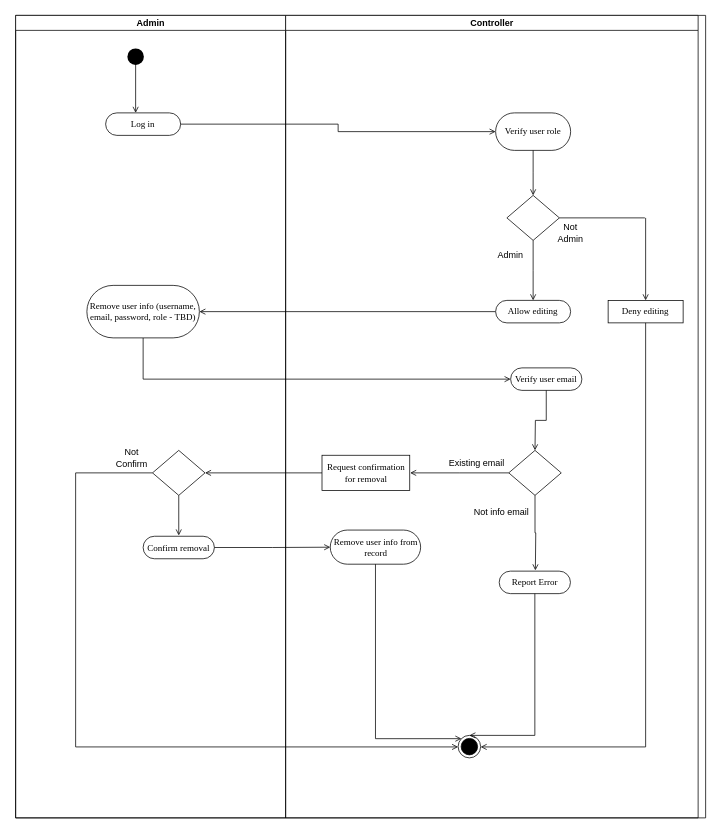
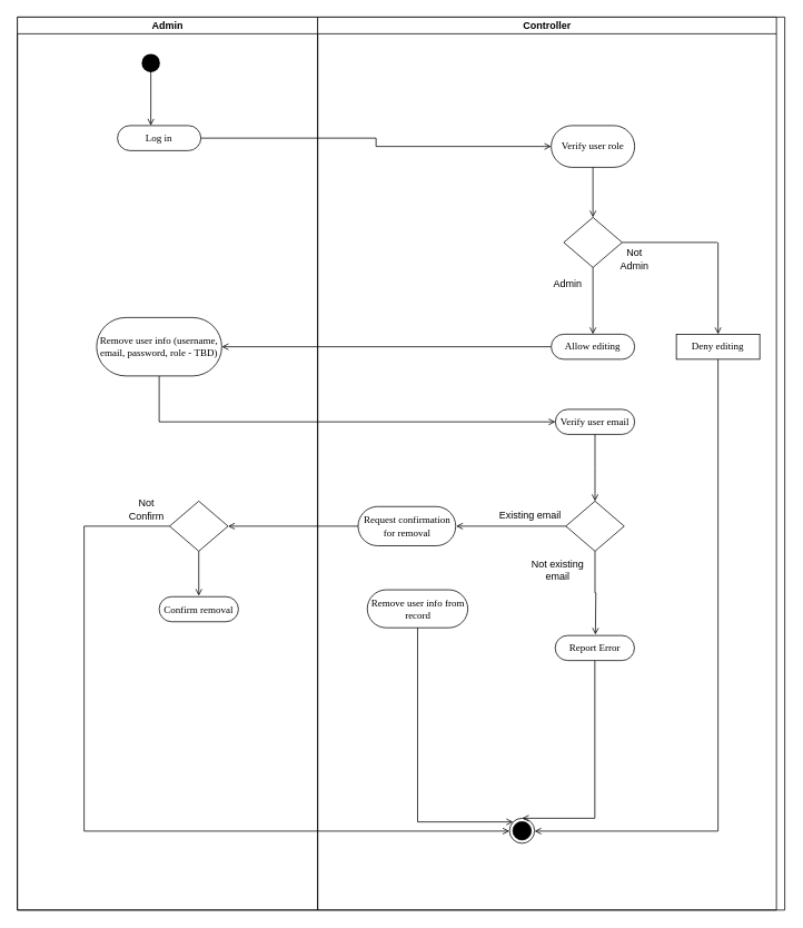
  <mxCell id="0" />
  <mxCell id="1" parent="0" />
  <mxCell id="2" value="" style="swimlane;html=1;childLayout=stackLayout;startSize=0;rounded=0;shadow=0;comic=0;labelBackgroundColor=none;strokeWidth=1;fontFamily=Verdana;fontSize=12;align=center;" vertex="1" parent="1"><mxGeometry x="20" y="20" width="920" height="1070" as="geometry" /></mxCell>
  <mxCell id="3" style="edgeStyle=none;rounded=0;html=1;labelBackgroundColor=none;startArrow=none;startFill=0;startSize=5;endArrow=classicThin;endFill=1;endSize=5;jettySize=auto;orthogonalLoop=1;strokeWidth=1;fontFamily=Verdana;fontSize=12" edge="1" parent="2"><mxGeometry relative="1" as="geometry"><mxPoint x="180" y="363.043" as="sourcePoint" /></mxGeometry></mxCell>
  <mxCell id="4" value="" style="edgeStyle=orthogonalEdgeStyle;rounded=0;orthogonalLoop=1;jettySize=auto;html=1;endArrow=open;endFill=0;" edge="1" parent="2" source="13" target="28"><mxGeometry relative="1" as="geometry" /></mxCell>
  <mxCell id="5" value="" style="edgeStyle=orthogonalEdgeStyle;rounded=0;orthogonalLoop=1;jettySize=auto;html=1;endArrow=open;endFill=0;" edge="1" parent="2" source="29" target="9"><mxGeometry relative="1" as="geometry" /></mxCell>
  <mxCell id="6" value="" style="edgeStyle=orthogonalEdgeStyle;rounded=0;orthogonalLoop=1;jettySize=auto;html=1;endArrow=open;endFill=0;" edge="1" parent="2" source="9" target="30"><mxGeometry relative="1" as="geometry"><Array as="points"><mxPoint x="170" y="485" /></Array></mxGeometry></mxCell>
  <mxCell id="7" value="Admin" style="swimlane;html=1;startSize=20;" vertex="1" parent="2"><mxGeometry width="360" height="1070" as="geometry"><mxRectangle width="30" height="1880" as="alternateBounds" /></mxGeometry></mxCell>
  <mxCell id="8" value="Not Confirm" style="text;html=1;strokeColor=none;fillColor=none;align=center;verticalAlign=middle;whiteSpace=wrap;rounded=0;" vertex="1" parent="7"><mxGeometry x="135" y="580" width="40" height="20" as="geometry" /></mxCell>
  <mxCell id="9" value="Remove user info (username, email, password, role - TBD)" style="rounded=1;whiteSpace=wrap;html=1;shadow=0;comic=0;labelBackgroundColor=none;strokeWidth=1;fontFamily=Verdana;fontSize=12;align=center;arcSize=50;" vertex="1" parent="7"><mxGeometry x="95" y="360" width="150" height="70" as="geometry" /></mxCell>
  <mxCell id="10" value="" style="group" vertex="1" connectable="0" parent="7"><mxGeometry x="120" y="130" width="100" height="30" as="geometry" /></mxCell>
  <mxCell id="11" value="" style="group" vertex="1" connectable="0" parent="10"><mxGeometry width="100" height="30" as="geometry" /></mxCell>
  <mxCell id="12" value="" style="group" vertex="1" connectable="0" parent="11"><mxGeometry width="100" height="30" as="geometry" /></mxCell>
  <mxCell id="13" value="Log in" style="rounded=1;whiteSpace=wrap;html=1;shadow=0;comic=0;labelBackgroundColor=none;strokeWidth=1;fontFamily=Verdana;fontSize=12;align=center;arcSize=50;" vertex="1" parent="12"><mxGeometry width="100" height="30" as="geometry" /></mxCell>
  <mxCell id="14" value="" style="ellipse;html=1;shape=startState;fillColor=#000000;strokeColor=none;" vertex="1" parent="7"><mxGeometry x="145" y="40" width="30" height="30" as="geometry" /></mxCell>
  <mxCell id="15" value="Controller" style="swimlane;html=1;startSize=20;" vertex="1" parent="2"><mxGeometry x="360" width="550" height="1070" as="geometry" /></mxCell>
  <mxCell id="16" value="" style="rhombus;whiteSpace=wrap;html=1;" vertex="1" parent="15"><mxGeometry x="-177.5" y="580" width="70" height="60" as="geometry" /></mxCell>
  <mxCell id="17" value="" style="group" vertex="1" connectable="0" parent="15"><mxGeometry x="-190" y="693.5" width="95" height="31" as="geometry" /></mxCell>
  <mxCell id="18" value="Confirm removal" style="rounded=1;whiteSpace=wrap;html=1;shadow=0;comic=0;labelBackgroundColor=none;strokeWidth=1;fontFamily=Verdana;fontSize=12;align=center;arcSize=50;" vertex="1" parent="17"><mxGeometry y="1" width="95" height="30" as="geometry" /></mxCell>
  <mxCell id="19" value="" style="edgeStyle=orthogonalEdgeStyle;rounded=0;orthogonalLoop=1;jettySize=auto;html=1;endArrow=open;endFill=0;" edge="1" parent="17"><mxGeometry relative="1" as="geometry"><mxPoint x="47.5" y="-53.5" as="sourcePoint" /><mxPoint x="47.5" as="targetPoint" /><Array as="points"><mxPoint x="47.5" /><mxPoint x="46.5" y="20" /></Array></mxGeometry></mxCell>
- <mxCell id="20" value="" style="edgeStyle=orthogonalEdgeStyle;rounded=0;orthogonalLoop=1;jettySize=auto;html=1;endArrow=open;endFill=0;" edge="1" parent="15" source="18" target="23"><mxGeometry relative="1" as="geometry" /></mxCell>
  <mxCell id="21" value="" style="edgeStyle=orthogonalEdgeStyle;rounded=0;orthogonalLoop=1;jettySize=auto;html=1;endArrow=open;endFill=0;entryX=1;entryY=0.5;entryDx=0;entryDy=0;" edge="1" parent="15" source="22" target="16"><mxGeometry relative="1" as="geometry"><mxPoint x="-134.5" y="610" as="targetPoint" /></mxGeometry></mxCell>
- <mxCell id="22" value="Request confirmation for removal" style="whiteSpace=wrap;html=1;shadow=0;comic=0;labelBackgroundColor=none;strokeWidth=1;fontFamily=Verdana;fontSize=12;align=center;arcSize=50;rounded=0;" vertex="1" parent="15"><mxGeometry x="48.5" y="586.5" width="117" height="47" as="geometry" /></mxCell>
+ <mxCell id="22" value="Request confirmation for removal" style="rounded=1;whiteSpace=wrap;html=1;shadow=0;comic=0;labelBackgroundColor=none;strokeWidth=1;fontFamily=Verdana;fontSize=12;align=center;arcSize=50;" vertex="1" parent="15"><mxGeometry x="48.5" y="586.5" width="117" height="47" as="geometry" /></mxCell>
  <mxCell id="23" value="Remove user info from record" style="rounded=1;whiteSpace=wrap;html=1;shadow=0;comic=0;labelBackgroundColor=none;strokeWidth=1;fontFamily=Verdana;fontSize=12;align=center;arcSize=50;" vertex="1" parent="15"><mxGeometry x="59.5" y="686.25" width="120.5" height="45.5" as="geometry" /></mxCell>
  <mxCell id="24" value="Existing email" style="text;html=1;strokeColor=none;fillColor=none;align=center;verticalAlign=middle;whiteSpace=wrap;rounded=0;" vertex="1" parent="15"><mxGeometry x="215" y="586.5" width="80" height="20" as="geometry" /></mxCell>
- <mxCell id="25" value="Not info email" style="text;html=1;strokeColor=none;fillColor=none;align=center;verticalAlign=middle;whiteSpace=wrap;rounded=0;" vertex="1" parent="15"><mxGeometry x="247.75" y="653" width="80" height="20" as="geometry" /></mxCell>
+ <mxCell id="25" value="Not existing email" style="text;html=1;strokeColor=none;fillColor=none;align=center;verticalAlign=middle;whiteSpace=wrap;rounded=0;" vertex="1" parent="15"><mxGeometry x="247.75" y="653" width="80" height="20" as="geometry" /></mxCell>
  <mxCell id="26" value="" style="group" vertex="1" connectable="0" parent="15"><mxGeometry x="284.75" y="740" width="95" height="31" as="geometry" /></mxCell>
  <mxCell id="27" value="Report Error" style="rounded=1;whiteSpace=wrap;html=1;shadow=0;comic=0;labelBackgroundColor=none;strokeWidth=1;fontFamily=Verdana;fontSize=12;align=center;arcSize=50;" vertex="1" parent="26"><mxGeometry y="1" width="95" height="30" as="geometry" /></mxCell>
  <mxCell id="28" value="Verify user role" style="rounded=1;whiteSpace=wrap;html=1;shadow=0;comic=0;labelBackgroundColor=none;strokeWidth=1;fontFamily=Verdana;fontSize=12;align=center;arcSize=50;" vertex="1" parent="15"><mxGeometry x="280" y="130" width="100" height="50" as="geometry" /></mxCell>
  <mxCell id="29" value="Allow editing" style="rounded=1;whiteSpace=wrap;html=1;shadow=0;comic=0;labelBackgroundColor=none;strokeWidth=1;fontFamily=Verdana;fontSize=12;align=center;arcSize=50;" vertex="1" parent="15"><mxGeometry x="280" y="380" width="100" height="30" as="geometry" /></mxCell>
- <mxCell id="30" value="Verify user email" style="rounded=1;whiteSpace=wrap;html=1;shadow=0;comic=0;labelBackgroundColor=none;strokeWidth=1;fontFamily=Verdana;fontSize=12;align=center;arcSize=50;" vertex="1" parent="15"><mxGeometry x="300" y="470" width="95" height="30" as="geometry" /></mxCell>
+ <mxCell id="30" value="Verify user email" style="rounded=1;whiteSpace=wrap;html=1;shadow=0;comic=0;labelBackgroundColor=none;strokeWidth=1;fontFamily=Verdana;fontSize=12;align=center;arcSize=50;" vertex="1" parent="15"><mxGeometry x="285" y="470" width="95" height="30" as="geometry" /></mxCell>
  <mxCell id="31" value="" style="rhombus;whiteSpace=wrap;html=1;" vertex="1" parent="15"><mxGeometry x="297.5" y="580" width="70" height="60" as="geometry" /></mxCell>
  <mxCell id="32" value="Deny editing" style="whiteSpace=wrap;html=1;shadow=0;comic=0;labelBackgroundColor=none;strokeWidth=1;fontFamily=Verdana;fontSize=12;align=center;arcSize=50;rounded=0;" vertex="1" parent="15"><mxGeometry x="430" y="380" width="100" height="30" as="geometry" /></mxCell>
  <mxCell id="33" value="Admin" style="text;html=1;strokeColor=none;fillColor=none;align=center;verticalAlign=middle;whiteSpace=wrap;rounded=0;" vertex="1" parent="15"><mxGeometry x="280" y="310" width="40" height="20" as="geometry" /></mxCell>
  <mxCell id="34" value="" style="rhombus;whiteSpace=wrap;html=1;" vertex="1" parent="15"><mxGeometry x="295" y="240" width="70" height="60" as="geometry" /></mxCell>
  <mxCell id="35" value="Not Admin" style="text;html=1;strokeColor=none;fillColor=none;align=center;verticalAlign=middle;whiteSpace=wrap;rounded=0;" vertex="1" parent="15"><mxGeometry x="360" y="280" width="40" height="20" as="geometry" /></mxCell>
  <mxCell id="36" value="" style="endArrow=none;html=1;exitX=1;exitY=0.5;exitDx=0;exitDy=0;" edge="1" parent="15" source="34"><mxGeometry width="50" height="50" relative="1" as="geometry"><mxPoint x="370" y="270" as="sourcePoint" /><mxPoint x="479" y="270" as="targetPoint" /></mxGeometry></mxCell>
  <mxCell id="37" value="" style="endArrow=open;html=1;entryX=0.5;entryY=0;entryDx=0;entryDy=0;endFill=0;" edge="1" parent="15" target="32"><mxGeometry width="50" height="50" relative="1" as="geometry"><mxPoint x="480" y="270" as="sourcePoint" /><mxPoint x="510" y="290" as="targetPoint" /></mxGeometry></mxCell>
  <mxCell id="38" value="" style="edgeStyle=orthogonalEdgeStyle;rounded=0;orthogonalLoop=1;jettySize=auto;html=1;endArrow=open;endFill=0;entryX=1;entryY=0.5;entryDx=0;entryDy=0;" edge="1" parent="15" source="31"><mxGeometry relative="1" as="geometry"><mxPoint x="166" y="610" as="targetPoint" /></mxGeometry></mxCell>
  <mxCell id="39" value="" style="edgeStyle=orthogonalEdgeStyle;rounded=0;orthogonalLoop=1;jettySize=auto;html=1;endArrow=open;endFill=0;entryX=1;entryY=0.5;entryDx=0;entryDy=0;" edge="1" parent="15" source="32"><mxGeometry relative="1" as="geometry"><mxPoint x="260.0" y="975.413" as="targetPoint" /><Array as="points"><mxPoint x="480" y="975.413" /></Array></mxGeometry></mxCell>
  <mxCell id="40" value="" style="edgeStyle=orthogonalEdgeStyle;rounded=0;orthogonalLoop=1;jettySize=auto;html=1;endArrow=open;endFill=0;entryX=0.5;entryY=0;entryDx=0;entryDy=0;" edge="1" parent="15" source="27" target="43"><mxGeometry relative="1" as="geometry"><mxPoint x="245" y="860" as="targetPoint" /><Array as="points"><mxPoint x="332" y="960" /></Array></mxGeometry></mxCell>
  <mxCell id="41" value="" style="edgeStyle=orthogonalEdgeStyle;rounded=0;orthogonalLoop=1;jettySize=auto;html=1;endArrow=open;endFill=0;entryX=0;entryY=0.5;entryDx=0;entryDy=0;" edge="1" parent="15" source="16"><mxGeometry relative="1" as="geometry"><mxPoint x="230.0" y="975.413" as="targetPoint" /><Array as="points"><mxPoint x="-280" y="610" /><mxPoint x="-280" y="975" /></Array></mxGeometry></mxCell>
  <mxCell id="42" value="" style="edgeStyle=orthogonalEdgeStyle;rounded=0;orthogonalLoop=1;jettySize=auto;html=1;endArrow=open;endFill=0;entryX=0;entryY=0;entryDx=0;entryDy=0;" edge="1" parent="15" source="23" target="43"><mxGeometry relative="1" as="geometry"><mxPoint x="210" y="950" as="targetPoint" /><Array as="points"><mxPoint x="120" y="964" /></Array></mxGeometry></mxCell>
  <mxCell id="43" value="" style="ellipse;html=1;shape=endState;fillColor=#000000;" vertex="1" parent="15"><mxGeometry x="230" y="960" width="30" height="30" as="geometry" /></mxCell>
  <mxCell id="44" value="" style="edgeStyle=orthogonalEdgeStyle;rounded=0;orthogonalLoop=1;jettySize=auto;html=1;endArrow=open;endFill=0;" edge="1" parent="1" source="28"><mxGeometry relative="1" as="geometry"><mxPoint x="710" y="260" as="targetPoint" /></mxGeometry></mxCell>
  <mxCell id="45" value="" style="edgeStyle=orthogonalEdgeStyle;rounded=0;orthogonalLoop=1;jettySize=auto;html=1;endArrow=open;endFill=0;" edge="1" parent="1" source="34"><mxGeometry relative="1" as="geometry"><mxPoint x="710" y="400" as="targetPoint" /></mxGeometry></mxCell>
  <mxCell id="46" value="" style="edgeStyle=orthogonalEdgeStyle;rounded=0;orthogonalLoop=1;jettySize=auto;html=1;endArrow=open;endFill=0;" edge="1" parent="1"><mxGeometry relative="1" as="geometry"><mxPoint x="180" y="80" as="sourcePoint" /><mxPoint x="180" y="150" as="targetPoint" /></mxGeometry></mxCell>
  <mxCell id="47" value="" style="edgeStyle=orthogonalEdgeStyle;rounded=0;orthogonalLoop=1;jettySize=auto;html=1;endArrow=open;endFill=0;" edge="1" parent="1" source="30"><mxGeometry relative="1" as="geometry"><mxPoint x="712.5" y="600" as="targetPoint" /></mxGeometry></mxCell>
  <mxCell id="48" value="" style="edgeStyle=orthogonalEdgeStyle;rounded=0;orthogonalLoop=1;jettySize=auto;html=1;endArrow=open;endFill=0;" edge="1" parent="1" source="31"><mxGeometry relative="1" as="geometry"><mxPoint x="713" y="760" as="targetPoint" /></mxGeometry></mxCell>
